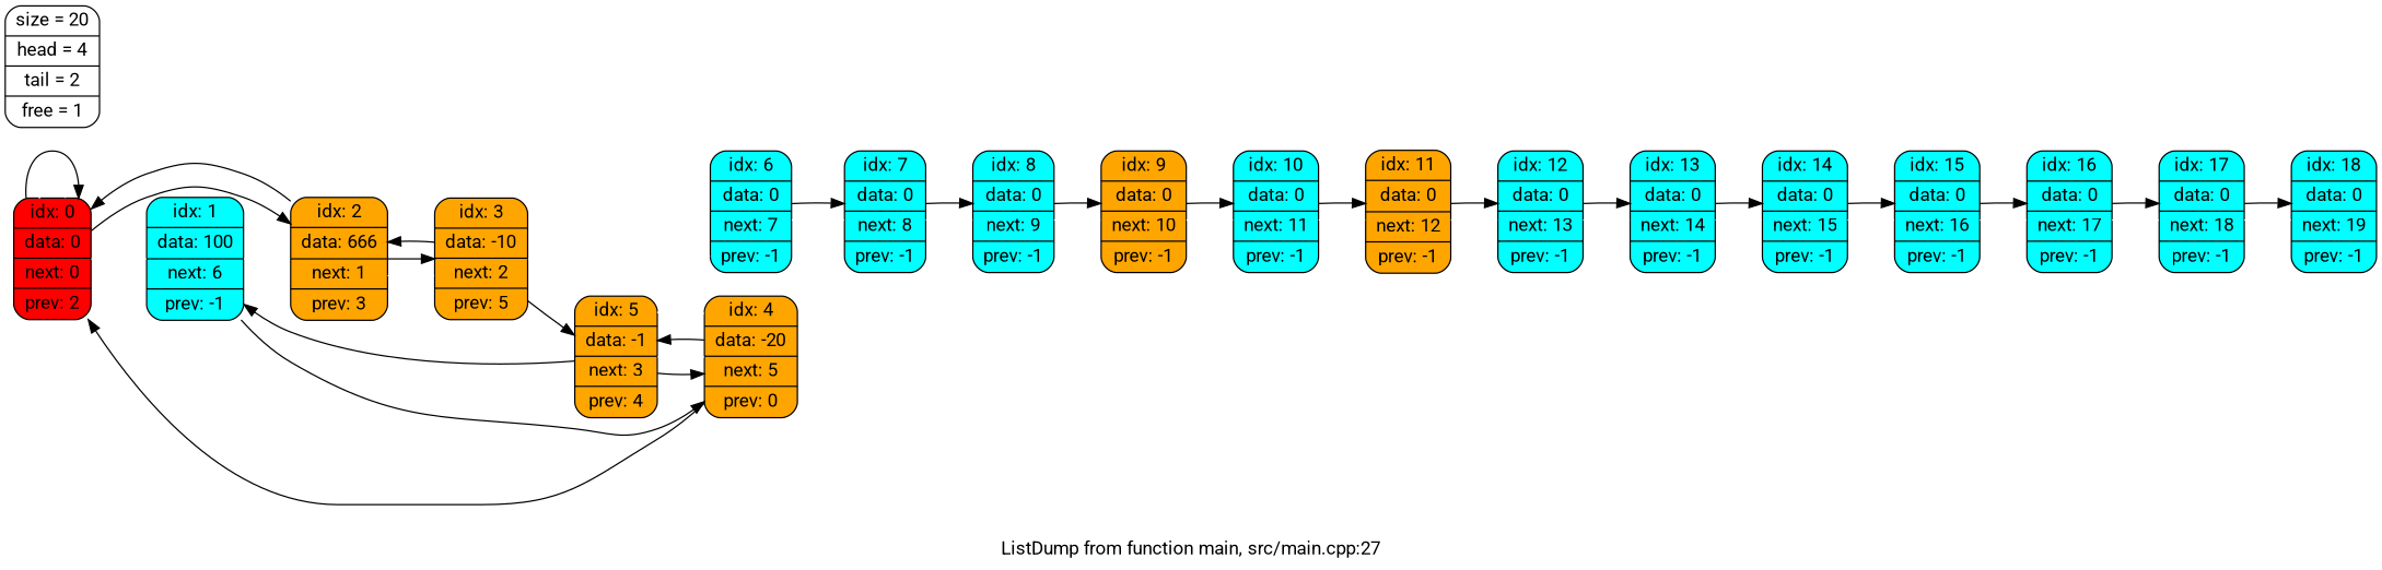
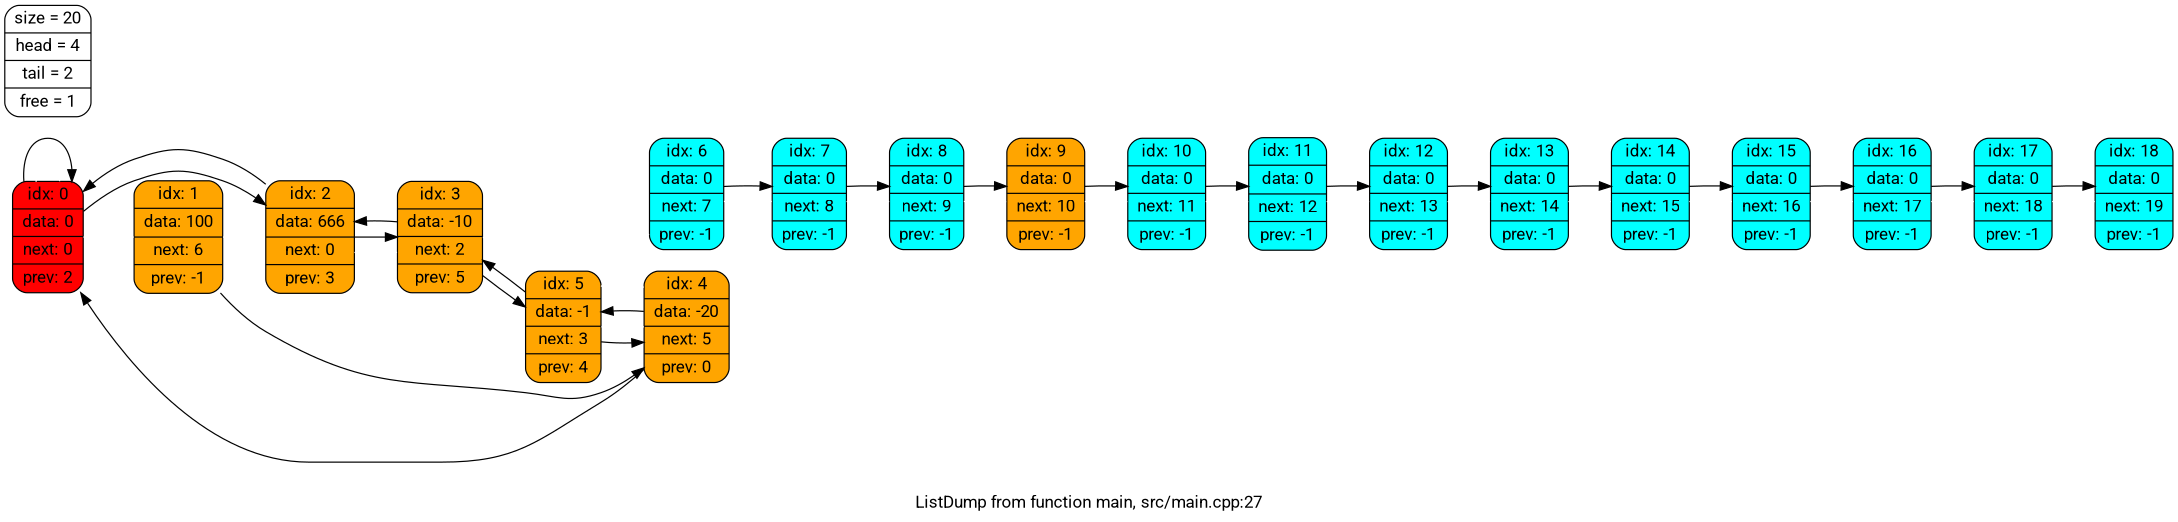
  digraph {
    fontname=Roboto
    label="ListDump from function main, src/main.cpp:27"
    rankdir=LR
    node [fillcolor=cyan fontname=Roboto shape=Mrecord style=filled]
    edge [fontname=Roboto]
    n1 [fillcolor=red label="idx: 0 | data: 0 | next: 0 | prev: 2"]
-   n2 [label="idx: 1 | data: 100 | next: 6 | prev: -1"]
-   n3 [fillcolor=orange label="idx: 2 | data: 666 | next: 1 | prev: 3"]
+   n2 [fillcolor=orange label="idx: 1 | data: 100 | next: 6 | prev: -1"]
+   n3 [fillcolor=orange label="idx: 2 | data: 666 | next: 0 | prev: 3"]
    n4 [fillcolor=orange label="idx: 4 | data: -20 | next: 5 | prev: 0"]
    n5 [fillcolor=orange label="idx: 3 | data: -10 | next: 2 | prev: 5"]
    n6 [label="idx: 6 | data: 0 | next: 7 | prev: -1"]
    n7 [label="idx: 7 | data: 0 | next: 8 | prev: -1"]
    n8 [fillcolor=orange label="idx: 5 | data: -1 | next: 3 | prev: 4"]
    n9 [label="idx: 8 | data: 0 | next: 9 | prev: -1"]
    n10 [fillcolor=orange label="idx: 9 | data: 0 | next: 10 | prev: -1"]
    n11 [label="idx: 10 | data: 0 | next: 11 | prev: -1"]
-   n12 [fillcolor=orange label="idx: 11 | data: 0 | next: 12 | prev: -1"]
+   n12 [label="idx: 11 | data: 0 | next: 12 | prev: -1"]
    n13 [label="idx: 12 | data: 0 | next: 13 | prev: -1"]
    n14 [label="idx: 13 | data: 0 | next: 14 | prev: -1"]
    n15 [label="idx: 14 | data: 0 | next: 15 | prev: -1"]
    n16 [label="idx: 15 | data: 0 | next: 16 | prev: -1"]
    n17 [label="idx: 16 | data: 0 | next: 17 | prev: -1"]
    n18 [label="idx: 17 | data: 0 | next: 18 | prev: -1"]
    n19 [label="idx: 18 | data: 0 | next: 19 | prev: -1"]
    n20 [label="size = 20 | head = 4 | tail = 2 | free = 1" fillcolor="" style=""]
    n1 -> n1 [arrowsize=0.0 color="#FFFFFF" weight=100000]
    n1 -> n1
    n1 -> n2 [arrowsize=0.0 color="#FFFFFF" weight=100000]
    n1 -> n3
    n2 -> n3 [arrowsize=0.0 color="#FFFFFF" weight=100000]
    n2 -> n4
    n3 -> n1
    n3 -> n5 [arrowsize=0.0 color="#FFFFFF" weight=100000]
    n3 -> n5
    n4 -> n1
    n4 -> n8 [arrowsize=0.0 color="#FFFFFF" weight=100000]
    n4 -> n8
    n5 -> n3
    n5 -> n4 [arrowsize=0.0 color="#FFFFFF" weight=100000]
    n5 -> n8
    n6 -> n7 [arrowsize=0.0 color="#FFFFFF" weight=100000]
    n6 -> n7
    n7 -> n9 [arrowsize=0.0 color="#FFFFFF" weight=100000]
    n7 -> n9
    n8 -> n4
-   n8 -> n2
+   n8 -> n5
    n8 -> n6 [arrowsize=0.0 color="#FFFFFF" weight=100000]
    n9 -> n10 [arrowsize=0.0 color="#FFFFFF" weight=100000]
    n9 -> n10
    n10 -> n11 [arrowsize=0.0 color="#FFFFFF" weight=100000]
    n10 -> n11
    n11 -> n12 [arrowsize=0.0 color="#FFFFFF" weight=100000]
    n11 -> n12
    n12 -> n13 [arrowsize=0.0 color="#FFFFFF" weight=100000]
    n12 -> n13
    n13 -> n14 [arrowsize=0.0 color="#FFFFFF" weight=100000]
    n13 -> n14
    n14 -> n15 [arrowsize=0.0 color="#FFFFFF" weight=100000]
    n14 -> n15
    n15 -> n16 [arrowsize=0.0 color="#FFFFFF" weight=100000]
    n15 -> n16
    n16 -> n17 [arrowsize=0.0 color="#FFFFFF" weight=100000]
    n16 -> n17
    n17 -> n18 [arrowsize=0.0 color="#FFFFFF" weight=100000]
    n17 -> n18
    n18 -> n19 [arrowsize=0.0 color="#FFFFFF" weight=100000]
    n18 -> n19
  }
